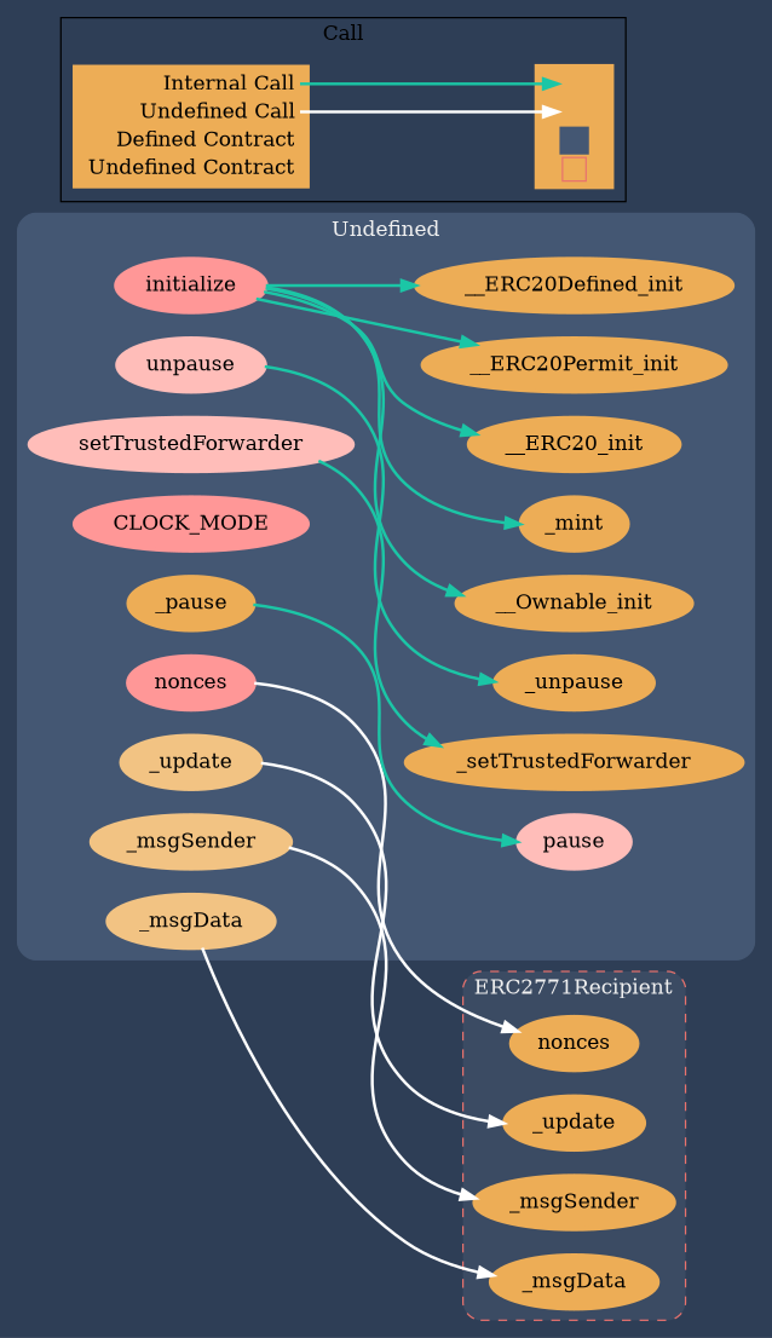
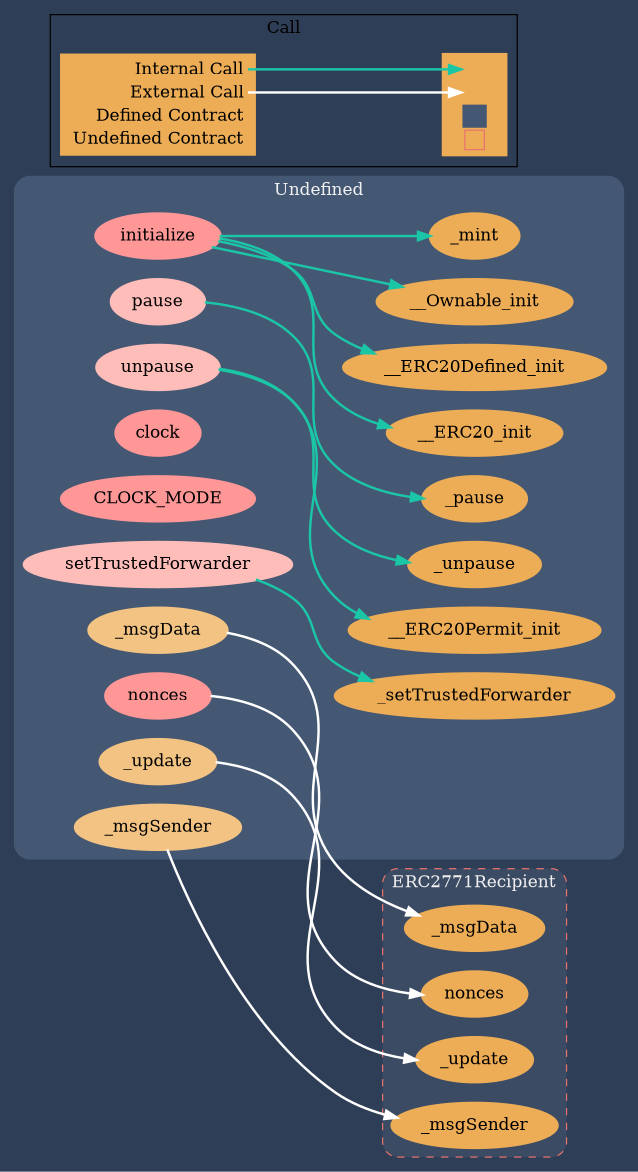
  digraph {
    bgcolor="#2e3e56"
    compound=true
    rankdir=LR
    node [color="#edad56" fillcolor="#edad56" penwidth=3 style=filled]
    edge [color="#1bc6a6" fontname="helvetica Neue Ultra Light" penwidth=2]
    n1 [color="#FF9797" fillcolor="#FF9797" label=initialize]
    n2 [color="#f2c383" fillcolor="#f2c383" label=_msgSender]
    n3 [color="#f2c383" fillcolor="#f2c383" label=_msgData]
+   n4 [color="#FF9797" fillcolor="#FF9797" label=clock]
    n5 [color="#FF9797" fillcolor="#FF9797" label=CLOCK_MODE]
    n6 [color="#f2c383" fillcolor="#f2c383" label=_update]
    n7 [color="#FF9797" fillcolor="#FF9797" label=nonces]
    n8 [color="#ffbdb9" fillcolor="#ffbdb9" label=pause]
    n9 [color="#ffbdb9" fillcolor="#ffbdb9" label=unpause]
    n10 [color="#ffbdb9" fillcolor="#ffbdb9" label=setTrustedForwarder]
    n11 [label=__ERC20_init]
    n12 [label=__ERC20Permit_init]
    n13 [label=__ERC20Defined_init]
    n14 [label=__Ownable_init]
    n15 [label=_mint]
    n16 [label=_pause]
    n17 [label=_unpause]
    n18 [label=_setTrustedForwarder]
    n19 [label=_msgSender]
    n20 [label=_msgData]
    n21 [label=_update]
    n22 [label=nonces]
-   n23 [label=<<table border="0" cellpadding="2" cellspacing="0" cellborder="0">   <tr><td align="right" port="i1">Internal Call</td></tr>   <tr><td align="right" port="i2">Undefined Call</td></tr>   <tr><td align="right" port="i3">Defined Contract</td></tr>   <tr><td align="right" port="i4">Undefined Contract</td></tr>   </table>> shape=plaintext]
+   n23 [label=<<table border="0" cellpadding="2" cellspacing="0" cellborder="0">   <tr><td align="right" port="i1">Internal Call</td></tr>   <tr><td align="right" port="i2">External Call</td></tr>   <tr><td align="right" port="i3">Defined Contract</td></tr>   <tr><td align="right" port="i4">Undefined Contract</td></tr>   </table>> shape=plaintext]
    n24 [label=<<table border="0" cellpadding="2" cellspacing="0" cellborder="0">   <tr><td port="i1">&nbsp;&nbsp;&nbsp;</td></tr>   <tr><td port="i2">&nbsp;&nbsp;&nbsp;</td></tr>   <tr><td port="i3" bgcolor="#445773">&nbsp;&nbsp;&nbsp;</td></tr>   <tr><td port="i4">     <table border="1" cellborder="0" cellspacing="0" cellpadding="7" color="#e8726d">       <tr>        <td></td>       </tr>      </table>   </td></tr>   </table>> shape=plaintext]
    subgraph cluster_1 {
      bgcolor="#445773"
      color="#445773"
      fontcolor="#f0f0f0"
      label=Undefined
      style=rounded
      n1
      n2
      n3
+     n4
      n5
      n6
      n7
      n8
      n9
      n10
      n11
      n12
      n13
      n14
      n15
      n16
      n17
      n18
    }
    subgraph cluster_2 {
      bgcolor="#3b4b63"
      color="#e8726d"
      fontcolor="#f0f0f0"
      label=ERC2771Recipient
      style="rounded,dashed"
      n19
      n20
      n21
      n22
    }
    subgraph cluster_3 {
      label=Call
      n23
      n24
    }
    n1 -> n11
-   n1 -> n12
+   n9 -> n12
    n1 -> n13
    n1 -> n14
    n1 -> n15
    n2 -> n19 [color=white]
    n3 -> n20 [color=white]
    n6 -> n21 [color=white]
    n7 -> n22 [color=white]
-   n16 -> n8
+   n8 -> n16
    n9 -> n17
    n10 -> n18
    n23 -> n24 [headport="i1:w" tailport="i1:e"]
    n23 -> n24 [color=white headport="i2:w" tailport="i2:e"]
  }
